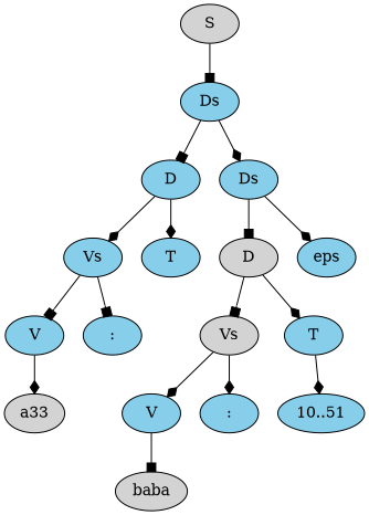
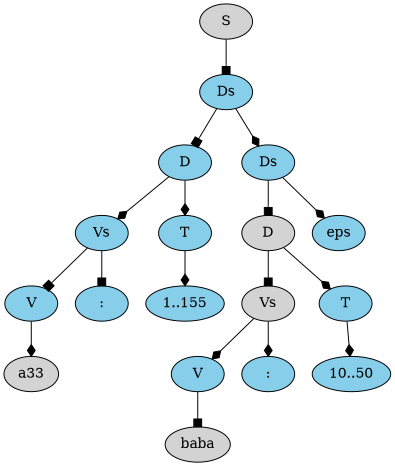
  digraph {
    node [fillcolor=skyblue style=filled]
    edge [arrowhead=diamond]
    n1 [fillcolor=lightgrey label=S]
    n2 [label=Ds]
    n3 [label=D]
    n4 [label=Ds]
    n5 [label=Vs]
    n6 [label=T]
    n7 [fillcolor=lightgrey label=D]
    n8 [label=eps]
    n9 [label=V]
    n10 [label=":"]
+   n11 [label="1..155"]
    n12 [fillcolor=lightgrey label=a33]
    n13 [fillcolor=lightgrey label=Vs]
    n14 [label=T]
    n15 [label=V]
    n16 [label=":"]
-   n17 [label="10..51"]
+   n17 [label="10..50"]
    n18 [fillcolor=lightgrey label=baba]
    n1 -> n2 [arrowhead=box]
    n2 -> n3 [arrowhead=box]
    n2 -> n4
    n3 -> n5
    n3 -> n6
    n4 -> n7 [arrowhead=box]
    n4 -> n8
    n5 -> n9 [arrowhead=box]
    n5 -> n10 [arrowhead=box]
+   n6 -> n11
    n7 -> n13 [arrowhead=box]
    n7 -> n14
    n9 -> n12
    n13 -> n15
    n13 -> n16
    n14 -> n17
    n15 -> n18 [arrowhead=box]
  }
